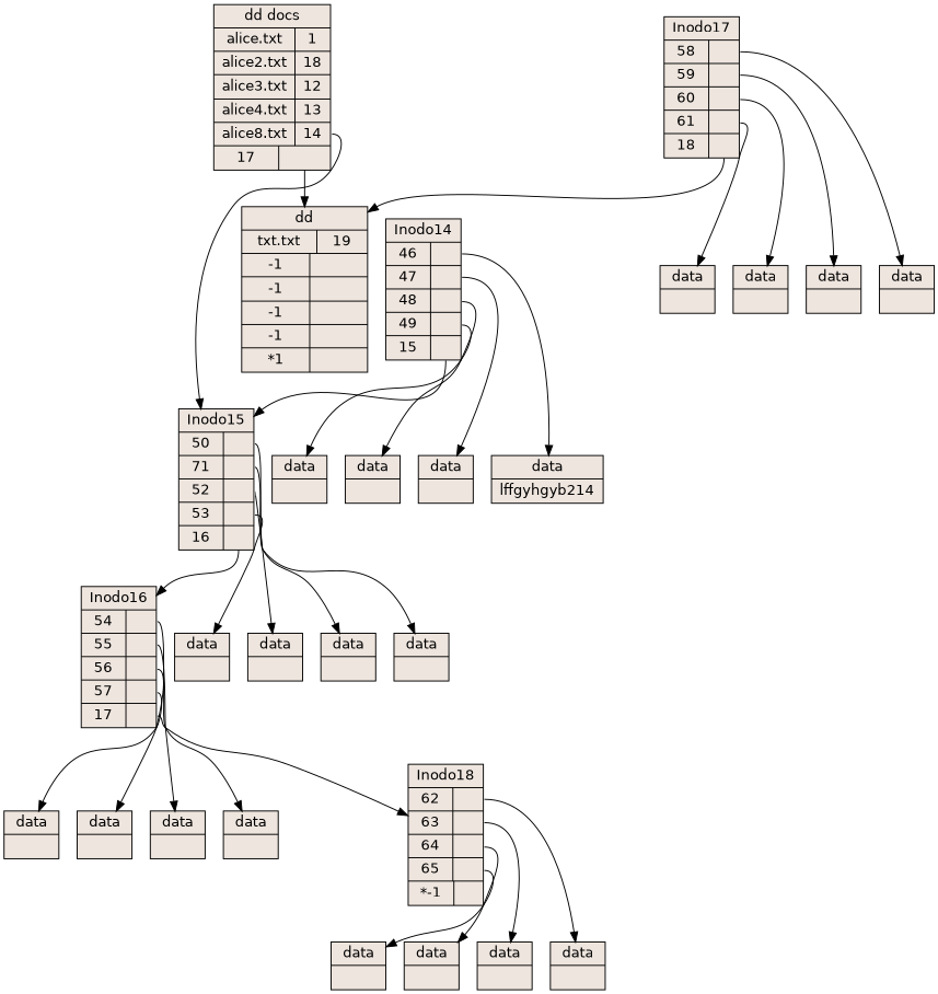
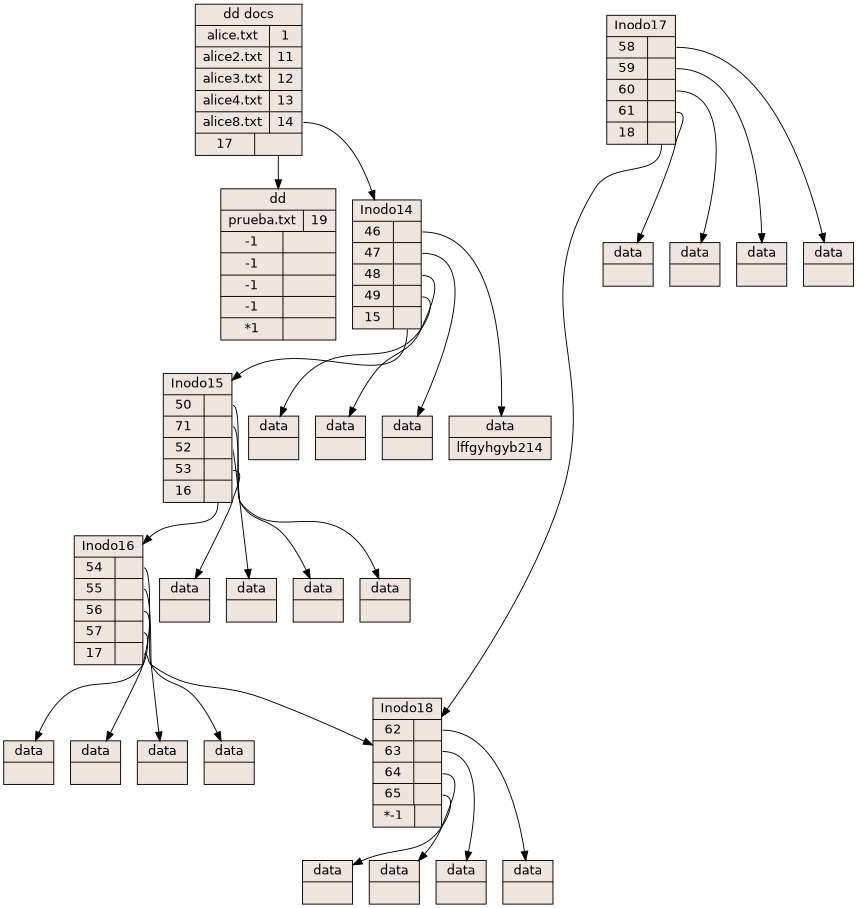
  digraph {
    fontname="DejaVu Sans"
    rankdir=TB
    node [fillcolor=seashell2 fontname="DejaVu Sans" shape=record style=filled]
    edge [fontname="DejaVu Sans" tailport=f0]
-   n1 [label="{ dd docs|{<f0> alice.txt| <f1> 1} |{<f1> alice2.txt| <f2> 18} |{<f2> alice3.txt| <f3> 12} |{<f3> alice4.txt| <f4> 13} |{<f4> alice8.txt| <f5> 14} |{17 | <f10>  }}"]
+   n1 [label="{ dd docs|{<f0> alice.txt| <f1> 1} |{<f1> alice2.txt| <f2> 11} |{<f2> alice3.txt| <f3> 12} |{<f3> alice4.txt| <f4> 13} |{<f4> alice8.txt| <f5> 14} |{17 | <f10>  }}"]
    n2 [label="{Inodo14|{46| <f0> }|{47| <f1> }|{48 | <f2> }|{49| <f3> }|{15 | <f4> }}"]
-   n3 [label="{ dd |{<f0> txt.txt| <f1> 19} |{-1 | } |{-1 | } |{-1 | } |{-1 | } |{*1 | <f10>  }}"]
+   n3 [label="{ dd |{<f0> prueba.txt| <f1> 19} |{-1 | } |{-1 | } |{-1 | } |{-1 | } |{*1 | <f10>  }}"]
    n4 [label="{Inodo15|{50| <f0> }|{71| <f1> }|{52 | <f2> }|{53| <f3> }|{16 | <f4> }}"]
    n5 [label="{data| <f1> lffgyhgyb214}}"]
    n6 [label="{data| <f1>  }}"]
    n7 [label="{data| <f1>  }}"]
    n8 [label="{data| <f1>  }}"]
    n9 [label="{Inodo16|{54| <f0> }|{55| <f1> }|{56 | <f2> }|{57| <f3> }|{17 | <f4> }}"]
    n10 [label="{data| <f1>  }}"]
    n11 [label="{data| <f1>  }}"]
    n12 [label="{data| <f1>  }}"]
    n13 [label="{data| <f1>  }}"]
    n14 [label="{data| <f1>  }}"]
    n15 [label="{data| <f1>  }}"]
    n16 [label="{data| <f1>  }}"]
    n17 [label="{data| <f1>  }}"]
    n18 [label="{Inodo18|{62| <f0> }|{63| <f1> }|{64 | <f2> }|{65| <f3> }|{*-1 | <f4> }}"]
    n19 [label="{Inodo17|{58| <f0> }|{59| <f1> }|{60 | <f2> }|{61| <f3> }|{18 | <f4> }}"]
    n20 [label="{data| <f1>  }}"]
    n21 [label="{data| <f1>  }}"]
    n22 [label="{data| <f1>  }}"]
    n23 [label="{data| <f1>  }}"]
    n24 [label="{data| <f1>  }}"]
    n25 [label="{data| <f1>  }}"]
    n26 [label="{data| <f1>  }}"]
    n27 [label="{data| <f1>  }}"]
-   n1 -> n4 [tailport=f5]
+   n1 -> n2 [tailport=f5]
    n1 -> n3 [tailport=f10]
    n2 -> n4 [tailport=f4]
    n2 -> n5
    n2 -> n6 [tailport=f1]
    n2 -> n7 [tailport=f2]
    n2 -> n8 [tailport=f3]
    n4 -> n9 [tailport=f4]
    n4 -> n10
    n4 -> n11 [tailport=f1]
    n4 -> n12 [tailport=f2]
    n4 -> n13 [tailport=f3]
    n9 -> n14
    n9 -> n15 [tailport=f1]
    n9 -> n16 [tailport=f2]
    n9 -> n17 [tailport=f3]
    n9 -> n18 [tailport=f4]
    n18 -> n24
    n18 -> n25 [tailport=f1]
    n18 -> n26 [tailport=f2]
    n18 -> n27 [tailport=f3]
-   n19 -> n3 [tailport=f4]
+   n19 -> n18 [tailport=f4]
    n19 -> n20
    n19 -> n21 [tailport=f1]
    n19 -> n22 [tailport=f2]
    n19 -> n23 [tailport=f3]
  }
